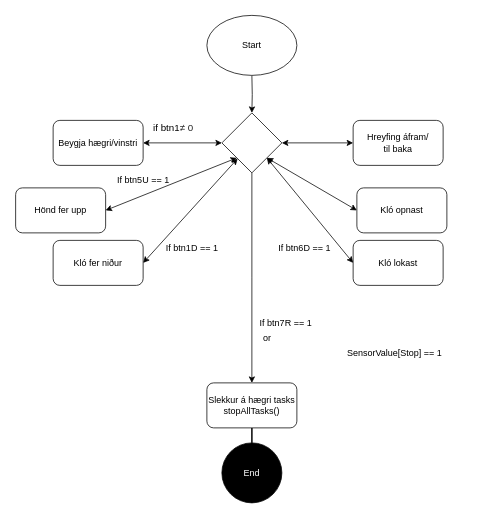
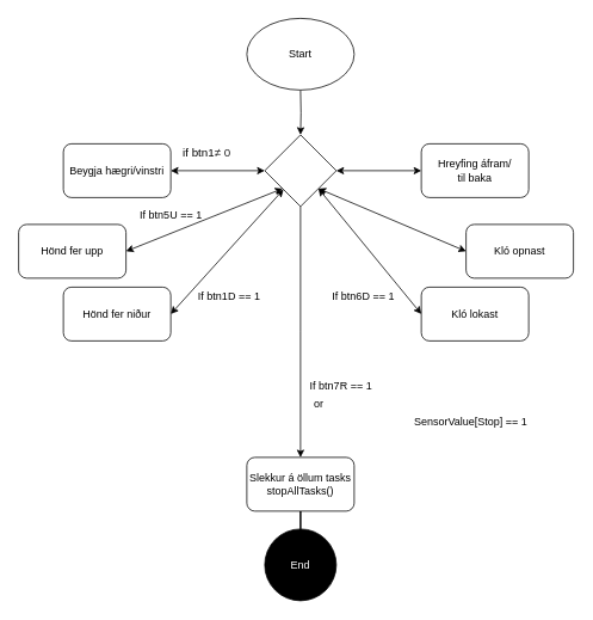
  <mxCell id="0" />
  <mxCell id="1" parent="0" />
  <mxCell id="2" style="edgeStyle=orthogonalEdgeStyle;rounded=0;orthogonalLoop=1;jettySize=auto;html=1;" edge="1" parent="1" target="4"><mxGeometry relative="1" as="geometry"><mxPoint x="335" y="100" as="sourcePoint" /></mxGeometry></mxCell>
  <mxCell id="3" style="edgeStyle=orthogonalEdgeStyle;rounded=0;orthogonalLoop=1;jettySize=auto;html=1;" edge="1" parent="1" source="4"><mxGeometry relative="1" as="geometry"><mxPoint x="335" y="510" as="targetPoint" /></mxGeometry></mxCell>
  <mxCell id="4" value="" style="rhombus;whiteSpace=wrap;html=1;" vertex="1" parent="1"><mxGeometry x="295" y="150" width="80" height="80" as="geometry" /></mxCell>
  <mxCell id="5" value="" style="endArrow=classic;startArrow=classic;html=1;entryX=1;entryY=0.5;entryDx=0;entryDy=0;" edge="1" parent="1" target="4"><mxGeometry width="50" height="50" relative="1" as="geometry"><mxPoint x="470" y="190" as="sourcePoint" /><mxPoint x="360" y="310" as="targetPoint" /></mxGeometry></mxCell>
  <mxCell id="6" value="Start" style="ellipse;whiteSpace=wrap;html=1;" vertex="1" parent="1"><mxGeometry x="275" y="20" width="120" height="80" as="geometry" /></mxCell>
  <mxCell id="7" value="Hreyfing áfram/&lt;br&gt;til baka" style="rounded=1;whiteSpace=wrap;html=1;" vertex="1" parent="1"><mxGeometry x="470" y="160" width="120" height="60" as="geometry" /></mxCell>
  <mxCell id="8" value="" style="endArrow=classic;startArrow=classic;html=1;entryX=0;entryY=0.5;entryDx=0;entryDy=0;" edge="1" parent="1" target="4"><mxGeometry width="50" height="50" relative="1" as="geometry"><mxPoint x="190" y="190" as="sourcePoint" /><mxPoint x="360" y="300" as="targetPoint" /></mxGeometry></mxCell>
  <mxCell id="9" value="Beygja hægri/vinstri" style="rounded=1;whiteSpace=wrap;html=1;" vertex="1" parent="1"><mxGeometry x="70" y="160" width="120" height="60" as="geometry" /></mxCell>
  <mxCell id="10" value="&lt;font style=&quot;font-size: 13px&quot;&gt;if btn1&lt;span style=&quot;color: rgb(34 , 34 , 34) ; font-family: &amp;#34;arial&amp;#34; , sans-serif ; text-align: left ; background-color: rgb(255 , 255 , 255)&quot;&gt;≠ 0&lt;/span&gt;&lt;/font&gt;" style="text;html=1;align=center;verticalAlign=middle;resizable=0;points=[];autosize=1;" vertex="1" parent="1"><mxGeometry x="195" y="160" width="70" height="20" as="geometry" /></mxCell>
  <mxCell id="11" value="" style="endArrow=classic;startArrow=classic;html=1;entryX=0;entryY=1;entryDx=0;entryDy=0;" edge="1" parent="1" target="4"><mxGeometry width="50" height="50" relative="1" as="geometry"><mxPoint x="140" y="280" as="sourcePoint" /><mxPoint x="360" y="300" as="targetPoint" /></mxGeometry></mxCell>
  <mxCell id="12" style="edgeStyle=orthogonalEdgeStyle;rounded=0;orthogonalLoop=1;jettySize=auto;html=1;endArrow=none;" edge="1" parent="1" source="13" target="14"><mxGeometry relative="1" as="geometry"><mxPoint x="335" y="630" as="targetPoint" /></mxGeometry></mxCell>
- <mxCell id="13" value="Slekkur á hægri tasks&lt;br&gt;stopAllTasks()" style="rounded=1;whiteSpace=wrap;html=1;" vertex="1" parent="1"><mxGeometry x="275" y="510" width="120" height="60" as="geometry" /></mxCell>
+ <mxCell id="13" value="Slekkur á öllum tasks&lt;br&gt;stopAllTasks()" style="rounded=1;whiteSpace=wrap;html=1;" vertex="1" parent="1"><mxGeometry x="275" y="510" width="120" height="60" as="geometry" /></mxCell>
  <mxCell id="14" value="&lt;font color=&quot;#ffffff&quot;&gt;End&lt;/font&gt;" style="ellipse;whiteSpace=wrap;html=1;aspect=fixed;fillColor=#000000;" vertex="1" parent="1"><mxGeometry x="295" y="590" width="80" height="80" as="geometry" /></mxCell>
  <mxCell id="15" value="If btn7R == 1" style="text;html=1;align=center;verticalAlign=middle;resizable=0;points=[];autosize=1;" vertex="1" parent="1"><mxGeometry x="340" y="420" width="80" height="20" as="geometry" /></mxCell>
  <mxCell id="16" value="or" style="text;html=1;align=center;verticalAlign=middle;resizable=0;points=[];autosize=1;" vertex="1" parent="1"><mxGeometry x="340" y="440" width="30" height="20" as="geometry" /></mxCell>
  <mxCell id="17" value="SensorValue[Stop] == 1" style="text;html=1;align=center;verticalAlign=middle;resizable=0;points=[];autosize=1;" vertex="1" parent="1"><mxGeometry x="455" y="460" width="140" height="20" as="geometry" /></mxCell>
  <mxCell id="18" value="" style="endArrow=classic;startArrow=classic;html=1;" edge="1" parent="1" target="4"><mxGeometry width="50" height="50" relative="1" as="geometry"><mxPoint x="190" y="350" as="sourcePoint" /><mxPoint x="360" y="300" as="targetPoint" /></mxGeometry></mxCell>
  <mxCell id="19" value="" style="endArrow=classic;startArrow=classic;html=1;entryX=1;entryY=1;entryDx=0;entryDy=0;exitX=0;exitY=0.5;exitDx=0;exitDy=0;" edge="1" parent="1" source="26" target="4"><mxGeometry width="50" height="50" relative="1" as="geometry"><mxPoint x="470" y="340" as="sourcePoint" /><mxPoint x="360" y="300" as="targetPoint" /></mxGeometry></mxCell>
  <mxCell id="20" value="" style="endArrow=classic;startArrow=classic;html=1;entryX=1;entryY=1;entryDx=0;entryDy=0;exitX=0;exitY=0.5;exitDx=0;exitDy=0;" edge="1" parent="1" source="25" target="4"><mxGeometry width="50" height="50" relative="1" as="geometry"><mxPoint x="520" y="270" as="sourcePoint" /><mxPoint x="360" y="300" as="targetPoint" /></mxGeometry></mxCell>
  <mxCell id="21" value="Hönd fer upp" style="rounded=1;whiteSpace=wrap;html=1;fillColor=#FFFFFF;" vertex="1" parent="1"><mxGeometry x="20" y="250" width="120" height="60" as="geometry" /></mxCell>
  <mxCell id="22" value="If btn5U == 1" style="text;html=1;align=center;verticalAlign=middle;resizable=0;points=[];autosize=1;" vertex="1" parent="1"><mxGeometry x="150" y="230" width="80" height="20" as="geometry" /></mxCell>
- <mxCell id="23" value="Kló fer niður" style="rounded=1;whiteSpace=wrap;html=1;fillColor=#FFFFFF;" vertex="1" parent="1"><mxGeometry x="70" y="320" width="120" height="60" as="geometry" /></mxCell>
+ <mxCell id="23" value="Hönd fer niður" style="rounded=1;whiteSpace=wrap;html=1;fillColor=#FFFFFF;" vertex="1" parent="1"><mxGeometry x="70" y="320" width="120" height="60" as="geometry" /></mxCell>
  <mxCell id="24" value="If btn1D == 1" style="text;html=1;align=center;verticalAlign=middle;resizable=0;points=[];autosize=1;" vertex="1" parent="1"><mxGeometry x="215" y="320" width="80" height="20" as="geometry" /></mxCell>
- <mxCell id="25" value="Kló opnast" style="rounded=1;whiteSpace=wrap;html=1;fillColor=#FFFFFF;" vertex="1" parent="1"><mxGeometry x="475" y="250" width="120" height="60" as="geometry" /></mxCell>
+ <mxCell id="25" value="Kló opnast" style="rounded=1;whiteSpace=wrap;html=1;fillColor=#FFFFFF;" vertex="1" parent="1"><mxGeometry x="520" y="250" width="120" height="60" as="geometry" /></mxCell>
  <mxCell id="26" value="Kló lokast" style="rounded=1;whiteSpace=wrap;html=1;fillColor=#FFFFFF;" vertex="1" parent="1"><mxGeometry x="470" y="320" width="120" height="60" as="geometry" /></mxCell>
  <mxCell id="27" value="If btn6D == 1" style="text;html=1;align=center;verticalAlign=middle;resizable=0;points=[];autosize=1;" vertex="1" parent="1"><mxGeometry x="365" y="320" width="80" height="20" as="geometry" /></mxCell>
